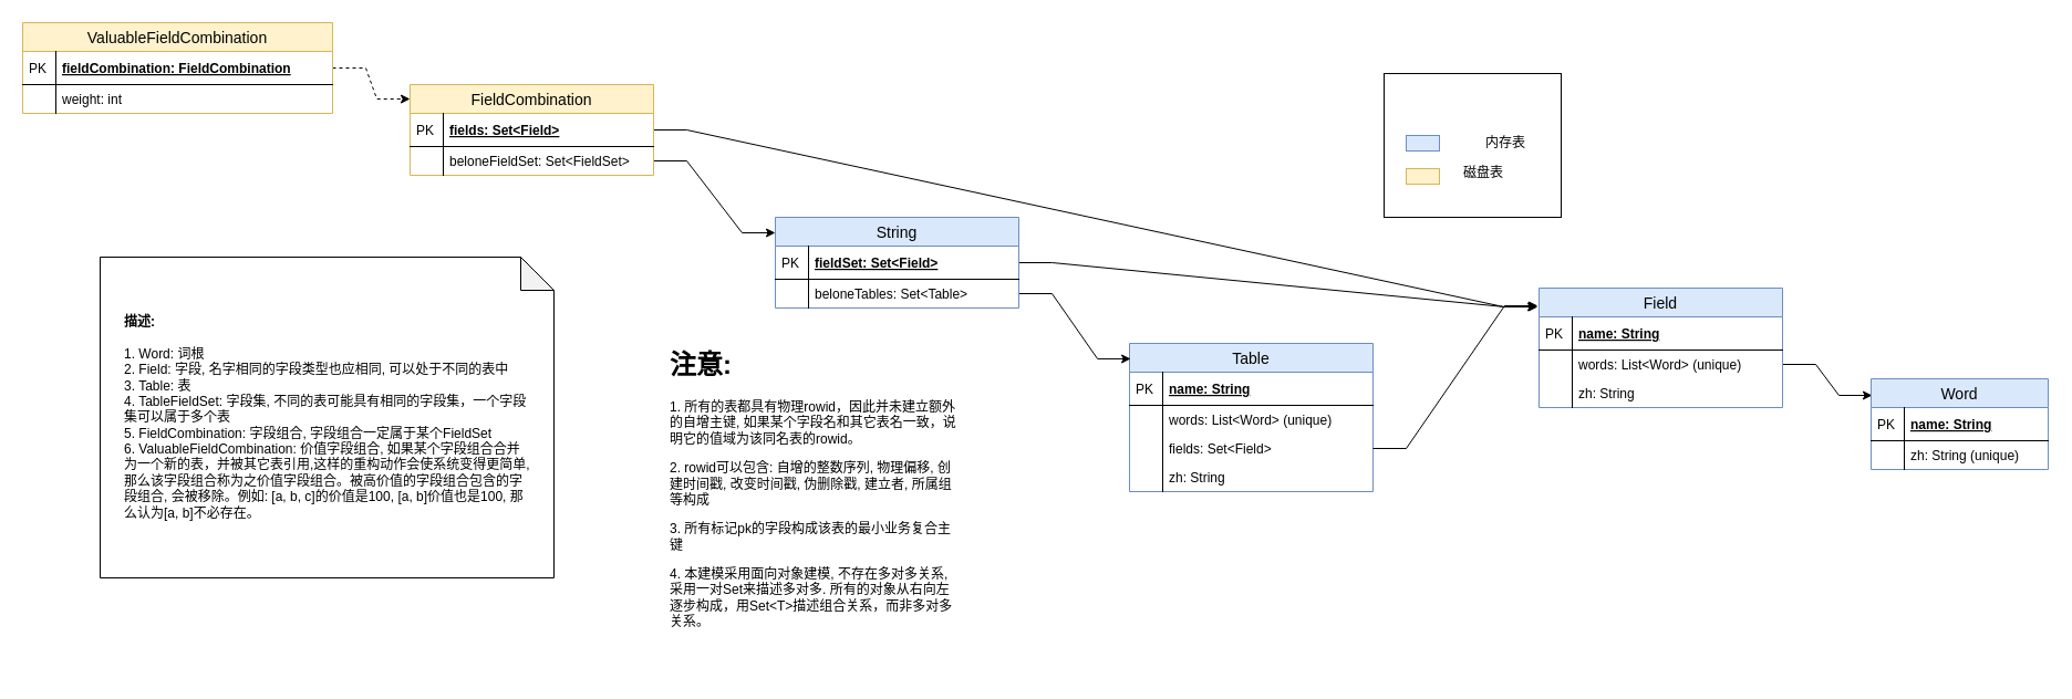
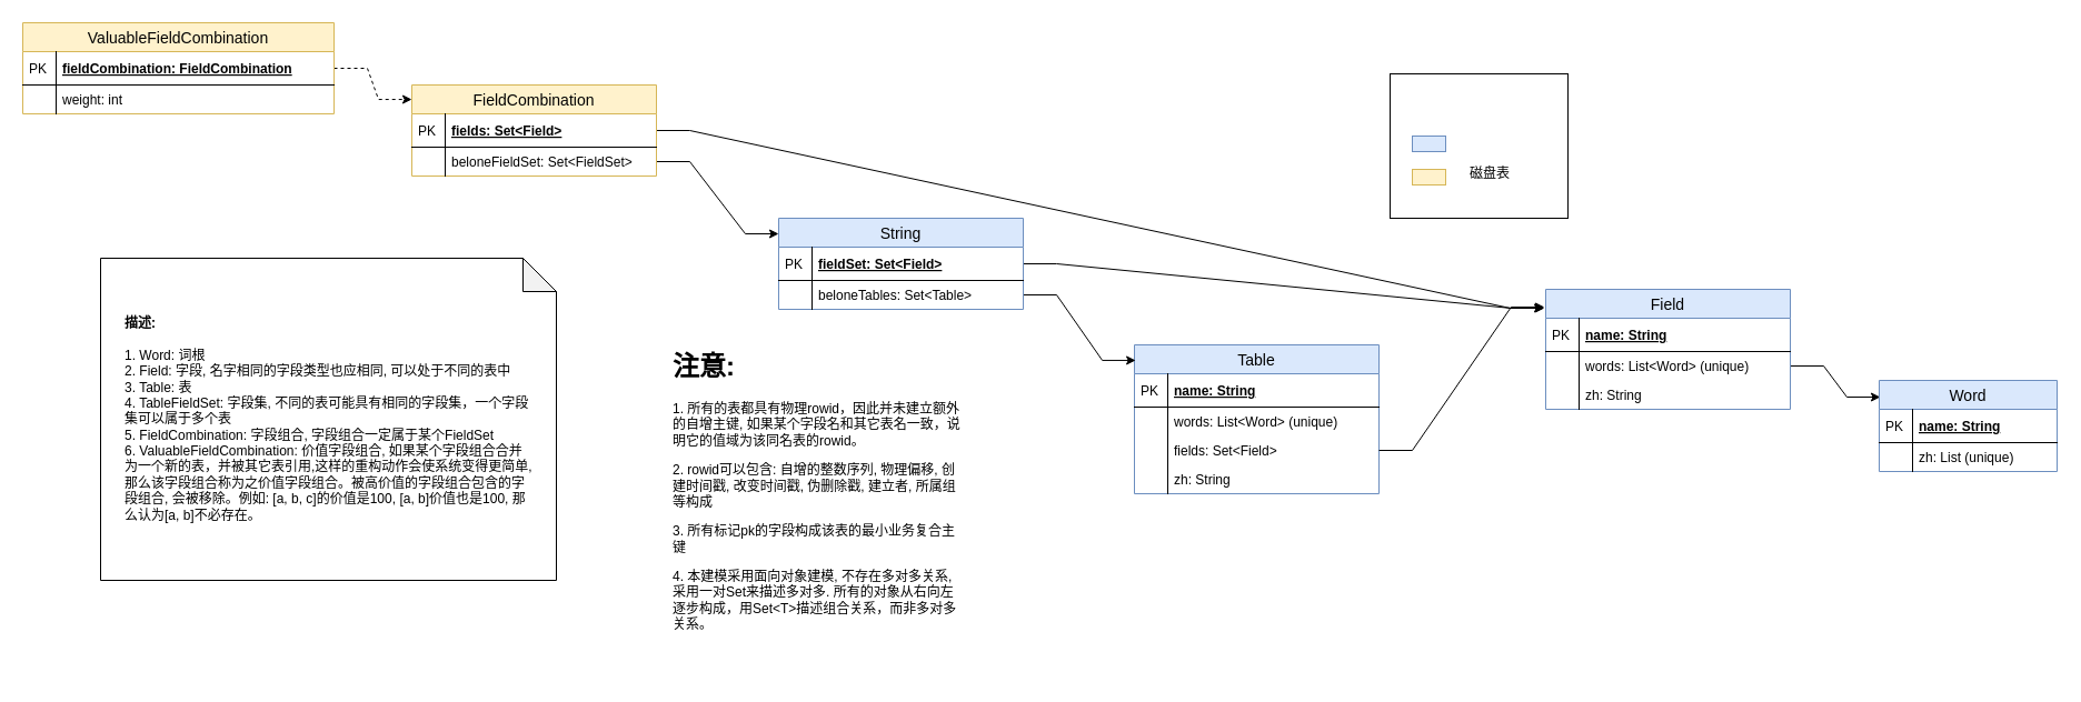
  <mxCell id="0" />
  <mxCell id="1" parent="0" />
  <mxCell id="2" value="&lt;h1&gt;注意:&lt;br&gt;&lt;/h1&gt;&lt;p&gt;1. 所有的表都具有物理rowid，因此并未建立额外的自增主键, 如果某个字段名和其它表名一致，说明它的值域为该同名表的rowid。&lt;br&gt;&lt;/p&gt;&lt;p&gt;2. rowid可以包含: 自增的整数序列, 物理偏移, 创建时间戳, 改变时间戳, 伪删除戳, 建立者, 所属组等构成&lt;br&gt;&lt;/p&gt;&lt;p&gt;3. 所有标记pk的字段构成该表的最小业务复合主键&lt;/p&gt;&lt;p&gt;4. 本建模采用面向对象建模, 不存在多对多关系, 采用一对Set来描述多对多. 所有的对象从右向左逐步构成，用Set&amp;lt;T&amp;gt;描述组合关系，而非多对多关系。&lt;br&gt;&lt;/p&gt;&lt;p&gt;&lt;br&gt;&lt;/p&gt;" style="text;html=1;strokeColor=none;fillColor=none;spacing=5;spacingTop=-20;whiteSpace=wrap;overflow=hidden;rounded=0;" vertex="1" parent="1"><mxGeometry x="600" y="310" width="270" height="300" as="geometry" /></mxCell>
  <mxCell id="3" value="Table" style="swimlane;fontStyle=0;childLayout=stackLayout;horizontal=1;startSize=26;horizontalStack=0;resizeParent=1;resizeParentMax=0;resizeLast=0;collapsible=1;marginBottom=0;align=center;fontSize=14;fillColor=#dae8fc;strokeColor=#6c8ebf;" vertex="1" parent="1"><mxGeometry x="1020" y="310" width="220" height="134" as="geometry" /></mxCell>
  <mxCell id="4" value="name: String" style="shape=partialRectangle;top=0;left=0;right=0;bottom=1;align=left;verticalAlign=middle;fillColor=none;spacingLeft=34;spacingRight=4;overflow=hidden;rotatable=0;points=[[0,0.5],[1,0.5]];portConstraint=eastwest;dropTarget=0;fontStyle=5;fontSize=12;" vertex="1" parent="3"><mxGeometry y="26" width="220" height="30" as="geometry" /></mxCell>
  <mxCell id="5" value="PK" style="shape=partialRectangle;top=0;left=0;bottom=0;fillColor=none;align=left;verticalAlign=middle;spacingLeft=4;spacingRight=4;overflow=hidden;rotatable=0;points=[];portConstraint=eastwest;part=1;fontSize=12;" vertex="1" connectable="0" parent="4"><mxGeometry width="30" height="30" as="geometry" /></mxCell>
  <mxCell id="6" value="words: List&lt;Word&gt; (unique)" style="shape=partialRectangle;top=0;left=0;right=0;bottom=0;align=left;verticalAlign=top;fillColor=none;spacingLeft=34;spacingRight=4;overflow=hidden;rotatable=0;points=[[0,0.5],[1,0.5]];portConstraint=eastwest;dropTarget=0;fontSize=12;" vertex="1" parent="3"><mxGeometry y="56" width="220" height="26" as="geometry" /></mxCell>
  <mxCell id="7" value="" style="shape=partialRectangle;top=0;left=0;bottom=0;fillColor=none;align=left;verticalAlign=top;spacingLeft=4;spacingRight=4;overflow=hidden;rotatable=0;points=[];portConstraint=eastwest;part=1;fontSize=12;" vertex="1" connectable="0" parent="6"><mxGeometry width="30" height="26" as="geometry" /></mxCell>
  <mxCell id="8" value="fields: Set&lt;Field&gt;" style="shape=partialRectangle;top=0;left=0;right=0;bottom=0;align=left;verticalAlign=top;fillColor=none;spacingLeft=34;spacingRight=4;overflow=hidden;rotatable=0;points=[[0,0.5],[1,0.5]];portConstraint=eastwest;dropTarget=0;fontSize=12;" vertex="1" parent="3"><mxGeometry y="82" width="220" height="26" as="geometry" /></mxCell>
  <mxCell id="9" value="" style="shape=partialRectangle;top=0;left=0;bottom=0;fillColor=none;align=left;verticalAlign=top;spacingLeft=4;spacingRight=4;overflow=hidden;rotatable=0;points=[];portConstraint=eastwest;part=1;fontSize=12;" vertex="1" connectable="0" parent="8"><mxGeometry width="30" height="26" as="geometry" /></mxCell>
  <mxCell id="10" value="zh: String" style="shape=partialRectangle;top=0;left=0;right=0;bottom=0;align=left;verticalAlign=top;fillColor=none;spacingLeft=34;spacingRight=4;overflow=hidden;rotatable=0;points=[[0,0.5],[1,0.5]];portConstraint=eastwest;dropTarget=0;fontSize=12;" vertex="1" parent="3"><mxGeometry y="108" width="220" height="26" as="geometry" /></mxCell>
  <mxCell id="11" value="" style="shape=partialRectangle;top=0;left=0;bottom=0;fillColor=none;align=left;verticalAlign=top;spacingLeft=4;spacingRight=4;overflow=hidden;rotatable=0;points=[];portConstraint=eastwest;part=1;fontSize=12;" vertex="1" connectable="0" parent="10"><mxGeometry width="30" height="26" as="geometry" /></mxCell>
  <mxCell id="12" value="&lt;div&gt;&lt;b&gt;描述: &lt;br&gt;&lt;/b&gt;&lt;/div&gt;&lt;div&gt;&lt;b&gt;&lt;/b&gt;&lt;br&gt;&lt;/div&gt;&lt;div&gt;1. Word: 词根&lt;/div&gt;&lt;div&gt;2. Field: 字段, 名字相同的字段类型也应相同, 可以处于不同的表中&lt;br&gt;&lt;/div&gt;&lt;div&gt;3. Table: 表&lt;/div&gt;&lt;div&gt;4. TableFieldSet: 字段集, 不同的表可能具有相同的字段集，一个字段集可以属于多个表&lt;/div&gt;&lt;div&gt;5. FieldCombination: 字段组合, 字段组合一定属于某个FieldSet&lt;/div&gt;&lt;div&gt;6. ValuableFieldCombination: 价值字段组合, 如果某个字段组合合并为一个新的表，并被其它表引用,这样的重构动作会使系统变得更简单,那么该字段组合称为之价值字段组合。被高价值的字段组合包含的字段组合, 会被移除。例如: [a, b, c]的价值是100, [a, b]价值也是100, 那么认为[a, b]不必存在。&lt;br&gt;&lt;/div&gt;" style="shape=note;whiteSpace=wrap;html=1;backgroundOutline=1;darkOpacity=0.05;align=left;spacingLeft=20;spacingRight=20;" vertex="1" parent="1"><mxGeometry x="90" y="232" width="410" height="290" as="geometry" /></mxCell>
  <mxCell id="13" value="" style="group" vertex="1" connectable="0" parent="1"><mxGeometry x="1250" y="66" width="160" height="130" as="geometry" /></mxCell>
  <mxCell id="14" value="" style="group" vertex="1" connectable="0" parent="13"><mxGeometry width="160" height="130" as="geometry" /></mxCell>
  <mxCell id="15" value="" style="rounded=0;whiteSpace=wrap;html=1;" vertex="1" parent="14"><mxGeometry width="160" height="130" as="geometry" /></mxCell>
  <mxCell id="16" value="" style="rounded=0;whiteSpace=wrap;html=1;fillColor=#dae8fc;strokeColor=#6c8ebf;" vertex="1" parent="14"><mxGeometry x="20" y="56" width="30" height="14" as="geometry" /></mxCell>
  <mxCell id="17" value="" style="rounded=0;whiteSpace=wrap;html=1;fillColor=#fff2cc;strokeColor=#d6b656;" vertex="1" parent="14"><mxGeometry x="20" y="86" width="30" height="14" as="geometry" /></mxCell>
- <mxCell id="18" value="内存表" style="text;html=1;strokeColor=none;fillColor=none;align=center;verticalAlign=middle;whiteSpace=wrap;rounded=0;" vertex="1" parent="14"><mxGeometry x="90" y="53" width="40" height="20" as="geometry" /></mxCell>
  <mxCell id="19" value="磁盘表" style="text;html=1;strokeColor=none;fillColor=none;align=center;verticalAlign=middle;whiteSpace=wrap;rounded=0;" vertex="1" parent="14"><mxGeometry x="70" y="80" width="40" height="20" as="geometry" /></mxCell>
  <mxCell id="20" style="edgeStyle=entityRelationEdgeStyle;rounded=0;orthogonalLoop=1;jettySize=auto;html=1;entryX=0.006;entryY=0.183;entryDx=0;entryDy=0;entryPerimeter=0;" edge="1" parent="1" source="40" target="32"><mxGeometry relative="1" as="geometry" /></mxCell>
  <mxCell id="21" style="edgeStyle=entityRelationEdgeStyle;rounded=0;orthogonalLoop=1;jettySize=auto;html=1;entryX=-0.005;entryY=0.148;entryDx=0;entryDy=0;entryPerimeter=0;" edge="1" parent="1" source="8" target="37"><mxGeometry relative="1" as="geometry" /></mxCell>
  <mxCell id="22" style="edgeStyle=entityRelationEdgeStyle;rounded=0;orthogonalLoop=1;jettySize=auto;html=1;entryX=-0.005;entryY=0.157;entryDx=0;entryDy=0;entryPerimeter=0;" edge="1" parent="1" source="50" target="37"><mxGeometry relative="1" as="geometry"><mxPoint x="1390" y="300" as="targetPoint" /></mxGeometry></mxCell>
  <mxCell id="23" style="edgeStyle=entityRelationEdgeStyle;rounded=0;orthogonalLoop=1;jettySize=auto;html=1;entryX=0.005;entryY=0.104;entryDx=0;entryDy=0;entryPerimeter=0;" edge="1" parent="1" source="52" target="3"><mxGeometry relative="1" as="geometry" /></mxCell>
  <mxCell id="24" style="edgeStyle=entityRelationEdgeStyle;rounded=0;orthogonalLoop=1;jettySize=auto;html=1;entryX=0;entryY=0.171;entryDx=0;entryDy=0;entryPerimeter=0;" edge="1" parent="1" source="47" target="49"><mxGeometry relative="1" as="geometry" /></mxCell>
  <mxCell id="25" style="edgeStyle=entityRelationEdgeStyle;rounded=0;orthogonalLoop=1;jettySize=auto;html=1;entryX=-0.009;entryY=0.157;entryDx=0;entryDy=0;entryPerimeter=0;" edge="1" parent="1" source="45" target="37"><mxGeometry relative="1" as="geometry"><mxPoint x="1390" y="300" as="targetPoint" /></mxGeometry></mxCell>
  <mxCell id="26" style="edgeStyle=entityRelationEdgeStyle;rounded=0;orthogonalLoop=1;jettySize=auto;html=1;entryX=0;entryY=0.159;entryDx=0;entryDy=0;entryPerimeter=0;dashed=1;" edge="1" parent="1" source="28" target="44"><mxGeometry relative="1" as="geometry" /></mxCell>
  <mxCell id="27" value="ValuableFieldCombination" style="swimlane;fontStyle=0;childLayout=stackLayout;horizontal=1;startSize=26;horizontalStack=0;resizeParent=1;resizeParentMax=0;resizeLast=0;collapsible=1;marginBottom=0;align=center;fontSize=14;fillColor=#fff2cc;strokeColor=#d6b656;" vertex="1" parent="1"><mxGeometry x="20" y="20" width="280" height="82" as="geometry" /></mxCell>
  <mxCell id="28" value="fieldCombination: FieldCombination" style="shape=partialRectangle;top=0;left=0;right=0;bottom=1;align=left;verticalAlign=middle;fillColor=none;spacingLeft=34;spacingRight=4;overflow=hidden;rotatable=0;points=[[0,0.5],[1,0.5]];portConstraint=eastwest;dropTarget=0;fontStyle=5;fontSize=12;" vertex="1" parent="27"><mxGeometry y="26" width="280" height="30" as="geometry" /></mxCell>
  <mxCell id="29" value="PK" style="shape=partialRectangle;top=0;left=0;bottom=0;fillColor=none;align=left;verticalAlign=middle;spacingLeft=4;spacingRight=4;overflow=hidden;rotatable=0;points=[];portConstraint=eastwest;part=1;fontSize=12;" vertex="1" connectable="0" parent="28"><mxGeometry width="30" height="30" as="geometry" /></mxCell>
  <mxCell id="30" value="weight: int" style="shape=partialRectangle;top=0;left=0;right=0;bottom=0;align=left;verticalAlign=top;fillColor=none;spacingLeft=34;spacingRight=4;overflow=hidden;rotatable=0;points=[[0,0.5],[1,0.5]];portConstraint=eastwest;dropTarget=0;fontSize=12;" vertex="1" parent="27"><mxGeometry y="56" width="280" height="26" as="geometry" /></mxCell>
  <mxCell id="31" value="" style="shape=partialRectangle;top=0;left=0;bottom=0;fillColor=none;align=left;verticalAlign=top;spacingLeft=4;spacingRight=4;overflow=hidden;rotatable=0;points=[];portConstraint=eastwest;part=1;fontSize=12;" vertex="1" connectable="0" parent="30"><mxGeometry width="30" height="26" as="geometry" /></mxCell>
  <mxCell id="32" value="Word" style="swimlane;fontStyle=0;childLayout=stackLayout;horizontal=1;startSize=26;horizontalStack=0;resizeParent=1;resizeParentMax=0;resizeLast=0;collapsible=1;marginBottom=0;align=center;fontSize=14;fillColor=#dae8fc;strokeColor=#6c8ebf;" vertex="1" parent="1"><mxGeometry x="1690" y="342" width="160" height="82" as="geometry" /></mxCell>
  <mxCell id="33" value="name: String" style="shape=partialRectangle;top=0;left=0;right=0;bottom=1;align=left;verticalAlign=middle;fillColor=none;spacingLeft=34;spacingRight=4;overflow=hidden;rotatable=0;points=[[0,0.5],[1,0.5]];portConstraint=eastwest;dropTarget=0;fontStyle=5;fontSize=12;" vertex="1" parent="32"><mxGeometry y="26" width="160" height="30" as="geometry" /></mxCell>
  <mxCell id="34" value="PK" style="shape=partialRectangle;top=0;left=0;bottom=0;fillColor=none;align=left;verticalAlign=middle;spacingLeft=4;spacingRight=4;overflow=hidden;rotatable=0;points=[];portConstraint=eastwest;part=1;fontSize=12;" vertex="1" connectable="0" parent="33"><mxGeometry width="30" height="30" as="geometry" /></mxCell>
- <mxCell id="35" value="zh: String (unique)" style="shape=partialRectangle;top=0;left=0;right=0;bottom=0;align=left;verticalAlign=top;fillColor=none;spacingLeft=34;spacingRight=4;overflow=hidden;rotatable=0;points=[[0,0.5],[1,0.5]];portConstraint=eastwest;dropTarget=0;fontSize=12;" vertex="1" parent="32"><mxGeometry y="56" width="160" height="26" as="geometry" /></mxCell>
+ <mxCell id="35" value="zh: List (unique)" style="shape=partialRectangle;top=0;left=0;right=0;bottom=0;align=left;verticalAlign=top;fillColor=none;spacingLeft=34;spacingRight=4;overflow=hidden;rotatable=0;points=[[0,0.5],[1,0.5]];portConstraint=eastwest;dropTarget=0;fontSize=12;" vertex="1" parent="32"><mxGeometry y="56" width="160" height="26" as="geometry" /></mxCell>
  <mxCell id="36" value="" style="shape=partialRectangle;top=0;left=0;bottom=0;fillColor=none;align=left;verticalAlign=top;spacingLeft=4;spacingRight=4;overflow=hidden;rotatable=0;points=[];portConstraint=eastwest;part=1;fontSize=12;" vertex="1" connectable="0" parent="35"><mxGeometry width="30" height="26" as="geometry" /></mxCell>
  <mxCell id="37" value="Field" style="swimlane;fontStyle=0;childLayout=stackLayout;horizontal=1;startSize=26;horizontalStack=0;resizeParent=1;resizeParentMax=0;resizeLast=0;collapsible=1;marginBottom=0;align=center;fontSize=14;fillColor=#dae8fc;strokeColor=#6c8ebf;" vertex="1" parent="1"><mxGeometry x="1390" y="260" width="220" height="108" as="geometry" /></mxCell>
  <mxCell id="38" value="name: String" style="shape=partialRectangle;top=0;left=0;right=0;bottom=1;align=left;verticalAlign=middle;fillColor=none;spacingLeft=34;spacingRight=4;overflow=hidden;rotatable=0;points=[[0,0.5],[1,0.5]];portConstraint=eastwest;dropTarget=0;fontStyle=5;fontSize=12;" vertex="1" parent="37"><mxGeometry y="26" width="220" height="30" as="geometry" /></mxCell>
  <mxCell id="39" value="PK" style="shape=partialRectangle;top=0;left=0;bottom=0;fillColor=none;align=left;verticalAlign=middle;spacingLeft=4;spacingRight=4;overflow=hidden;rotatable=0;points=[];portConstraint=eastwest;part=1;fontSize=12;" vertex="1" connectable="0" parent="38"><mxGeometry width="30" height="30" as="geometry" /></mxCell>
  <mxCell id="40" value="words: List&lt;Word&gt; (unique)" style="shape=partialRectangle;top=0;left=0;right=0;bottom=0;align=left;verticalAlign=top;fillColor=none;spacingLeft=34;spacingRight=4;overflow=hidden;rotatable=0;points=[[0,0.5],[1,0.5]];portConstraint=eastwest;dropTarget=0;fontSize=12;" vertex="1" parent="37"><mxGeometry y="56" width="220" height="26" as="geometry" /></mxCell>
  <mxCell id="41" value="" style="shape=partialRectangle;top=0;left=0;bottom=0;fillColor=none;align=left;verticalAlign=top;spacingLeft=4;spacingRight=4;overflow=hidden;rotatable=0;points=[];portConstraint=eastwest;part=1;fontSize=12;" vertex="1" connectable="0" parent="40"><mxGeometry width="30" height="26" as="geometry" /></mxCell>
  <mxCell id="42" value="zh: String" style="shape=partialRectangle;top=0;left=0;right=0;bottom=0;align=left;verticalAlign=top;fillColor=none;spacingLeft=34;spacingRight=4;overflow=hidden;rotatable=0;points=[[0,0.5],[1,0.5]];portConstraint=eastwest;dropTarget=0;fontSize=12;" vertex="1" parent="37"><mxGeometry y="82" width="220" height="26" as="geometry" /></mxCell>
  <mxCell id="43" value="" style="shape=partialRectangle;top=0;left=0;bottom=0;fillColor=none;align=left;verticalAlign=top;spacingLeft=4;spacingRight=4;overflow=hidden;rotatable=0;points=[];portConstraint=eastwest;part=1;fontSize=12;" vertex="1" connectable="0" parent="42"><mxGeometry width="30" height="26" as="geometry" /></mxCell>
  <mxCell id="44" value="FieldCombination" style="swimlane;fontStyle=0;childLayout=stackLayout;horizontal=1;startSize=26;horizontalStack=0;resizeParent=1;resizeParentMax=0;resizeLast=0;collapsible=1;marginBottom=0;align=center;fontSize=14;fillColor=#fff2cc;strokeColor=#d6b656;" vertex="1" parent="1"><mxGeometry x="370" y="76" width="220" height="82" as="geometry" /></mxCell>
  <mxCell id="45" value="fields: Set&lt;Field&gt;" style="shape=partialRectangle;top=0;left=0;right=0;bottom=1;align=left;verticalAlign=middle;fillColor=none;spacingLeft=34;spacingRight=4;overflow=hidden;rotatable=0;points=[[0,0.5],[1,0.5]];portConstraint=eastwest;dropTarget=0;fontStyle=5;fontSize=12;" vertex="1" parent="44"><mxGeometry y="26" width="220" height="30" as="geometry" /></mxCell>
  <mxCell id="46" value="PK" style="shape=partialRectangle;top=0;left=0;bottom=0;fillColor=none;align=left;verticalAlign=middle;spacingLeft=4;spacingRight=4;overflow=hidden;rotatable=0;points=[];portConstraint=eastwest;part=1;fontSize=12;" vertex="1" connectable="0" parent="45"><mxGeometry width="30" height="30" as="geometry" /></mxCell>
  <mxCell id="47" value="beloneFieldSet: Set&lt;FieldSet&gt;" style="shape=partialRectangle;top=0;left=0;right=0;bottom=0;align=left;verticalAlign=top;fillColor=none;spacingLeft=34;spacingRight=4;overflow=hidden;rotatable=0;points=[[0,0.5],[1,0.5]];portConstraint=eastwest;dropTarget=0;fontSize=12;" vertex="1" parent="44"><mxGeometry y="56" width="220" height="26" as="geometry" /></mxCell>
  <mxCell id="48" value="" style="shape=partialRectangle;top=0;left=0;bottom=0;fillColor=none;align=left;verticalAlign=top;spacingLeft=4;spacingRight=4;overflow=hidden;rotatable=0;points=[];portConstraint=eastwest;part=1;fontSize=12;" vertex="1" connectable="0" parent="47"><mxGeometry width="30" height="26" as="geometry" /></mxCell>
  <mxCell id="49" value="String" style="swimlane;fontStyle=0;childLayout=stackLayout;horizontal=1;startSize=26;horizontalStack=0;resizeParent=1;resizeParentMax=0;resizeLast=0;collapsible=1;marginBottom=0;align=center;fontSize=14;fillColor=#dae8fc;strokeColor=#6c8ebf;" vertex="1" parent="1"><mxGeometry x="700" y="196" width="220" height="82" as="geometry" /></mxCell>
  <mxCell id="50" value="fieldSet: Set&lt;Field&gt;" style="shape=partialRectangle;top=0;left=0;right=0;bottom=1;align=left;verticalAlign=middle;fillColor=none;spacingLeft=34;spacingRight=4;overflow=hidden;rotatable=0;points=[[0,0.5],[1,0.5]];portConstraint=eastwest;dropTarget=0;fontStyle=5;fontSize=12;" vertex="1" parent="49"><mxGeometry y="26" width="220" height="30" as="geometry" /></mxCell>
  <mxCell id="51" value="PK" style="shape=partialRectangle;top=0;left=0;bottom=0;fillColor=none;align=left;verticalAlign=middle;spacingLeft=4;spacingRight=4;overflow=hidden;rotatable=0;points=[];portConstraint=eastwest;part=1;fontSize=12;" vertex="1" connectable="0" parent="50"><mxGeometry width="30" height="30" as="geometry" /></mxCell>
  <mxCell id="52" value="beloneTables: Set&lt;Table&gt;" style="shape=partialRectangle;top=0;left=0;right=0;bottom=0;align=left;verticalAlign=top;fillColor=none;spacingLeft=34;spacingRight=4;overflow=hidden;rotatable=0;points=[[0,0.5],[1,0.5]];portConstraint=eastwest;dropTarget=0;fontSize=12;" vertex="1" parent="49"><mxGeometry y="56" width="220" height="26" as="geometry" /></mxCell>
  <mxCell id="53" value="" style="shape=partialRectangle;top=0;left=0;bottom=0;fillColor=none;align=left;verticalAlign=top;spacingLeft=4;spacingRight=4;overflow=hidden;rotatable=0;points=[];portConstraint=eastwest;part=1;fontSize=12;" vertex="1" connectable="0" parent="52"><mxGeometry width="30" height="26" as="geometry" /></mxCell>
